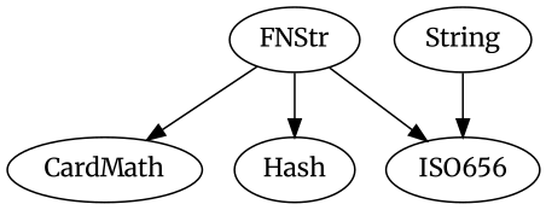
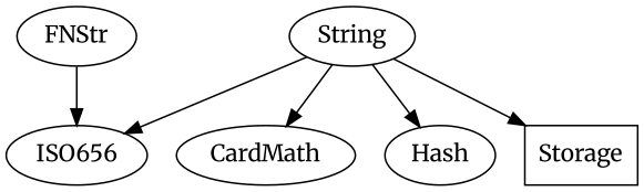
  digraph {
    fontname=Merriweather
    node [fontname=Merriweather]
    edge [fontname=Merriweather]
    FNStr
    CardMath
    n3 [label=ISO656]
    String
    Hash
-   FNStr -> CardMath
+   Storage [shape=box]
+   String -> CardMath
    FNStr -> n3
    String -> n3
-   FNStr -> Hash
+   String -> Hash
+   String -> Storage
  }
